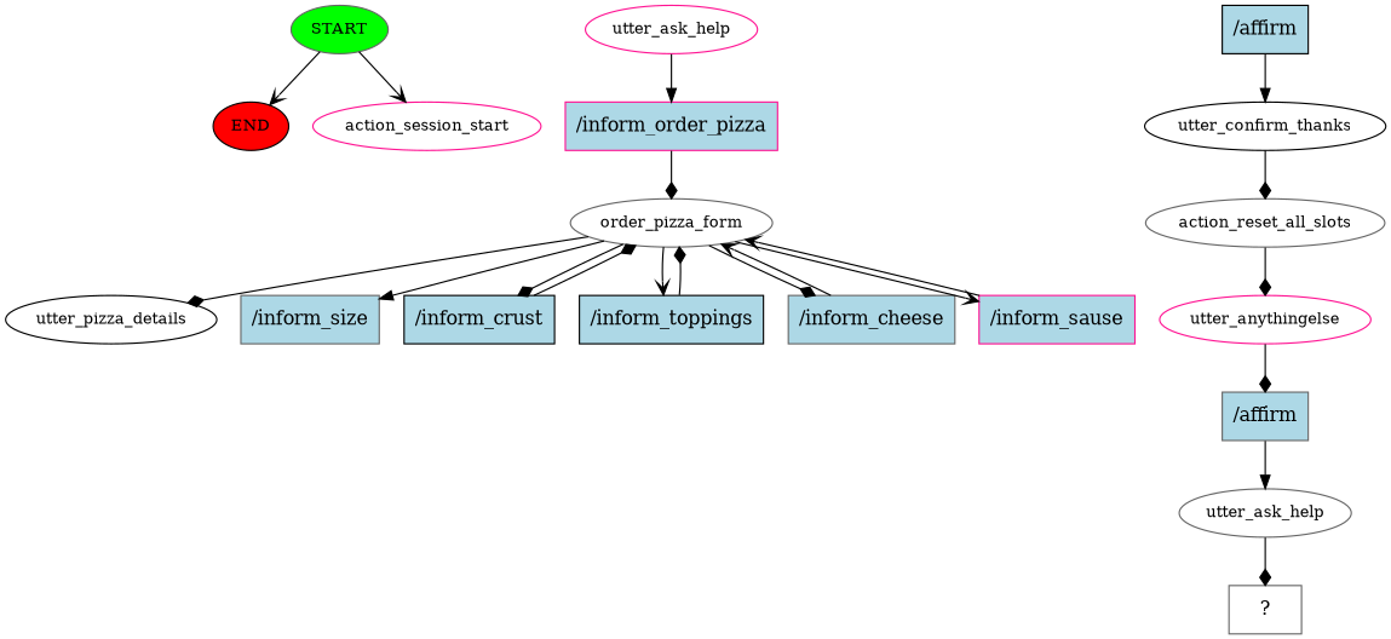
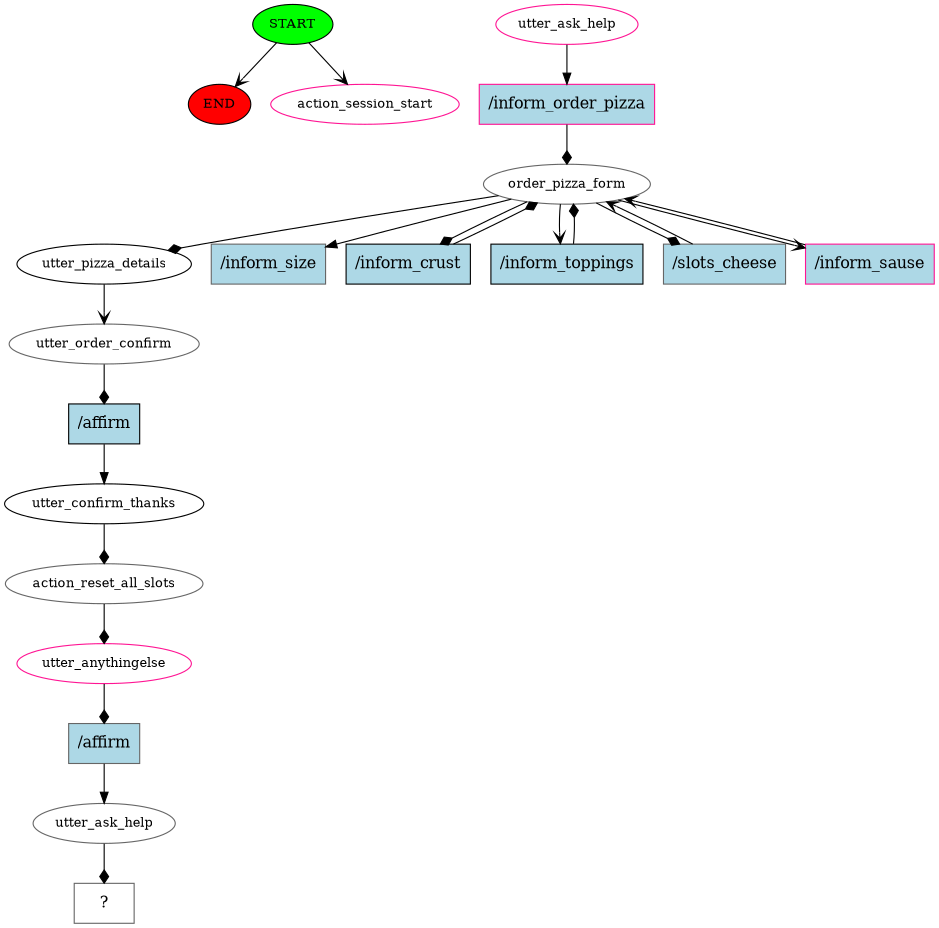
  digraph {
    node [color=gray40 fontsize=12]
    edge [arrowhead=diamond]
-   n1 [fillcolor=green label=START style=filled]
+   n1 [color=black fillcolor=green label=START style=filled]
    n2 [color=black fillcolor=red label=END style=filled]
    n3 [color=deeppink label=action_session_start]
    n4 [color=deeppink label=utter_ask_help]
    n5 [color=deeppink fillcolor=lightblue label="/inform_order_pizza" shape=rect style=filled fontsize=""]
    n6 [label=order_pizza_form]
    n7 [color=black label=utter_pizza_details]
    n8 [fillcolor=lightblue label="/inform_size" shape=rect style=filled fontsize=""]
    n9 [color=black fillcolor=lightblue label="/inform_crust" shape=rect style=filled fontsize=""]
    n10 [color=black fillcolor=lightblue label="/inform_toppings" shape=rect style=filled fontsize=""]
-   n11 [fillcolor=lightblue label="/inform_cheese" shape=rect style=filled fontsize=""]
+   n11 [fillcolor=lightblue label="/slots_cheese" shape=rect style=filled fontsize=""]
    n12 [color=deeppink fillcolor=lightblue label="/inform_sause" shape=rect style=filled fontsize=""]
+   n13 [label=utter_order_confirm]
    n14 [color=black fillcolor=lightblue label="/affirm" shape=rect style=filled fontsize=""]
    n15 [color=black label=utter_confirm_thanks]
    n16 [label=action_reset_all_slots]
    n17 [color=deeppink label=utter_anythingelse]
    n18 [fillcolor=lightblue label="/affirm" shape=rect style=filled fontsize=""]
    n19 [label=utter_ask_help]
    n20 [label="  ?  " shape=rect fontsize=""]
    n1 -> n2 [arrowhead=vee]
    n1 -> n3 [arrowhead=vee]
    n4 -> n5 [arrowhead=normal]
    n5 -> n6
    n6 -> n7
    n6 -> n8 [arrowhead=normal]
    n6 -> n9
    n6 -> n10 [arrowhead=vee]
    n6 -> n11
    n6 -> n12 [arrowhead=vee]
+   n7 -> n13 [arrowhead=vee]
    n9 -> n6
    n10 -> n6
    n11 -> n6 [arrowhead=vee]
    n12 -> n6 [arrowhead=vee]
+   n13 -> n14
    n14 -> n15 [arrowhead=normal]
    n15 -> n16
    n16 -> n17
    n17 -> n18
    n18 -> n19 [arrowhead=normal]
    n19 -> n20
  }
